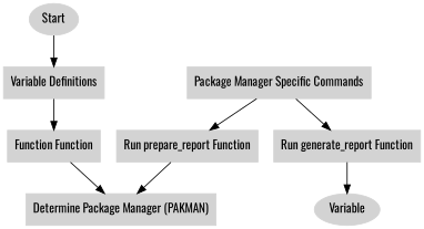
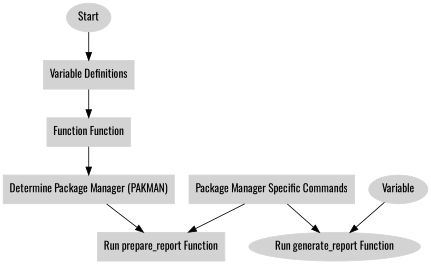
  digraph {
    fontname=Oswald
    node [color=lightgrey fontname=Oswald shape=box style=filled]
    edge [color=black fontname=Oswald]
    n1 [label=Start shape=oval]
    n2 [label="Variable Definitions"]
    n3 [label="Function Function"]
    n4 [label="Determine Package Manager (PAKMAN)"]
    n5 [label="Run prepare_report Function"]
    n6 [label="Package Manager Specific Commands"]
-   n7 [label="Run generate_report Function"]
+   n7 [label="Run generate_report Function" shape=ellipse]
    n8 [label=Variable shape=oval]
    n1 -> n2
    n2 -> n3
    n3 -> n4
-   n5 -> n4
+   n4 -> n5
    n6 -> n5
    n6 -> n7
-   n7 -> n8
+   n8 -> n7
  }
